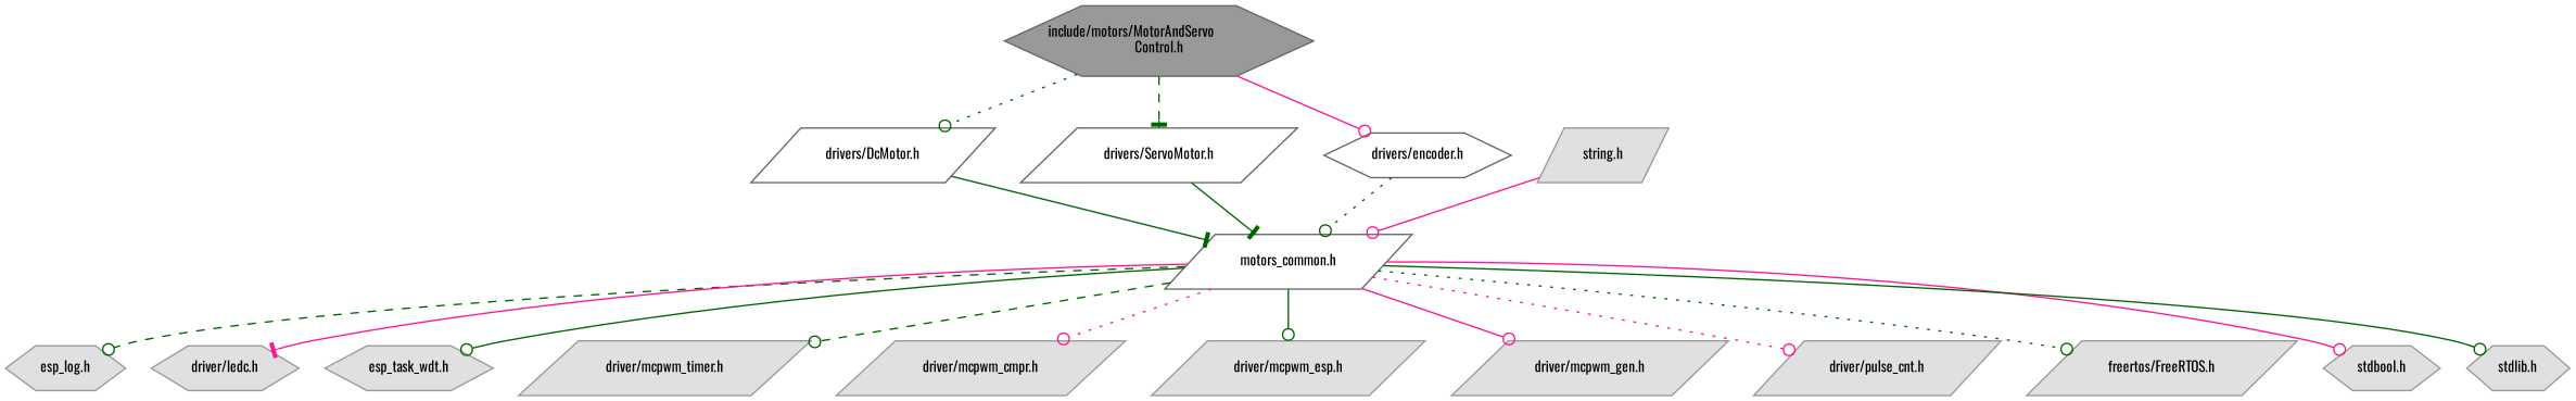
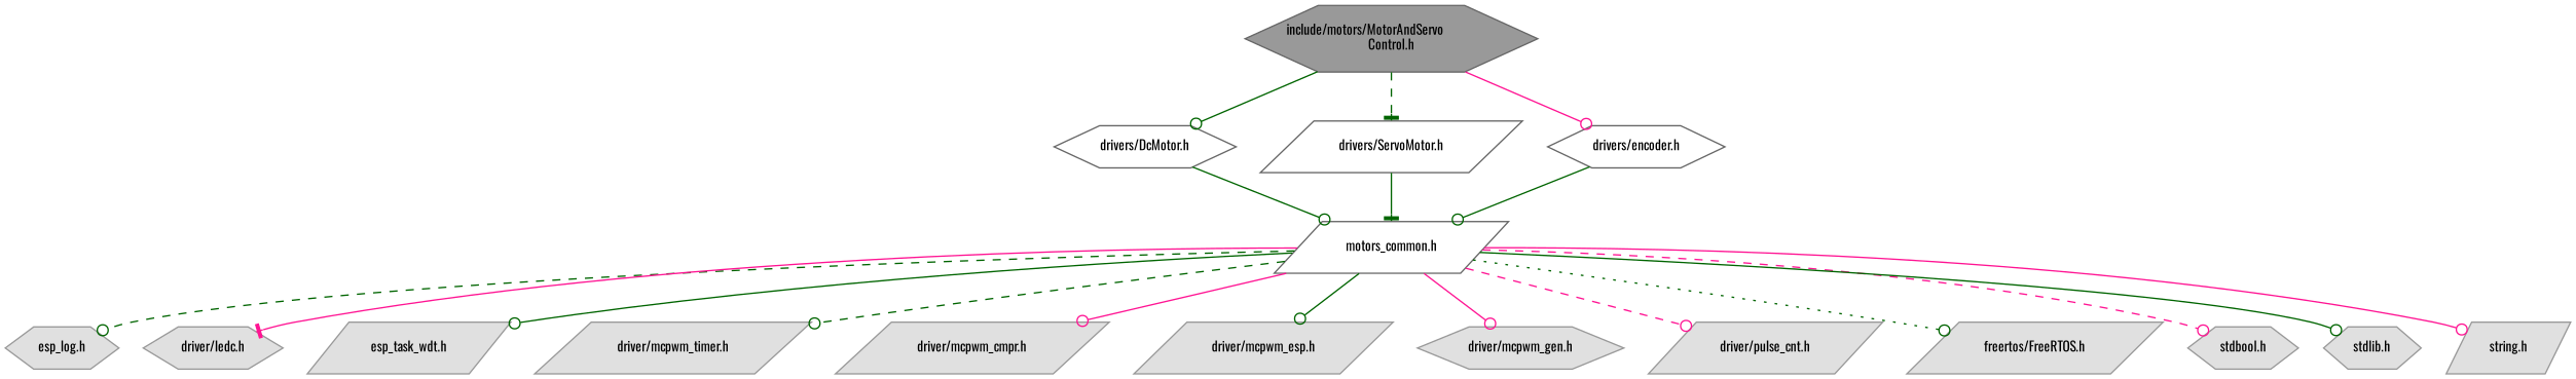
  digraph {
    fontname=Oswald
    node [color=grey60 fillcolor="#E0E0E0" fontname=Oswald fontsize=10 shape=parallelogram style=filled]
    edge [arrowhead=odot color=darkgreen fontname=Oswald fontsize=10 labelfontname=Helvetica labelfontsize=10 style=solid]
    n1 [color=gray40 fillcolor=grey60 fontcolor=black height=0.2 label="include/motors/MotorAndServo\lControl.h" shape=hexagon width=0.4]
-   n2 [color=grey40 fillcolor=white height=0.2 label="drivers/DcMotor.h" width=0.4]
+   n2 [color=grey40 fillcolor=white height=0.2 label="drivers/DcMotor.h" shape=hexagon width=0.4]
    n3 [color=grey40 fillcolor=white height=0.2 label="drivers/ServoMotor.h" width=0.4]
    n4 [color=grey40 fillcolor=white height=0.2 label="drivers/encoder.h" shape=hexagon width=0.4]
    n5 [color=grey40 fillcolor=white height=0.2 label="motors_common.h" width=0.4]
    n6 [height=0.2 label="esp_log.h" shape=hexagon width=0.4]
    n7 [height=0.2 label="driver/ledc.h" shape=hexagon width=0.4]
-   n8 [height=0.2 label="esp_task_wdt.h" shape=hexagon width=0.4]
+   n8 [height=0.2 label="esp_task_wdt.h" width=0.4]
    n9 [height=0.2 label="driver/mcpwm_timer.h" width=0.4]
    n10 [height=0.2 label="driver/mcpwm_cmpr.h" width=0.4]
    n11 [height=0.2 label="driver/mcpwm_esp.h" width=0.4]
-   n12 [height=0.2 label="driver/mcpwm_gen.h" width=0.4]
+   n12 [height=0.2 label="driver/mcpwm_gen.h" shape=hexagon width=0.4]
    n13 [height=0.2 label="driver/pulse_cnt.h" width=0.4]
    n14 [height=0.2 label="freertos/FreeRTOS.h" width=0.4]
    n15 [height=0.2 label="stdbool.h" shape=hexagon width=0.4]
    n16 [height=0.2 label="stdlib.h" shape=hexagon width=0.4]
    n17 [height=0.2 label="string.h" width=0.4]
-   n1 -> n2 [style=dotted]
+   n1 -> n2
    n1 -> n3 [arrowhead=tee style=dashed]
    n1 -> n4 [color=deeppink]
-   n2 -> n5 [arrowhead=tee]
+   n2 -> n5
    n3 -> n5 [arrowhead=tee]
-   n4 -> n5 [style=dotted]
+   n4 -> n5
    n5 -> n6 [style=dashed]
    n5 -> n7 [arrowhead=tee color=deeppink]
    n5 -> n8
    n5 -> n9 [style=dashed]
-   n5 -> n10 [color=deeppink style=dotted]
+   n5 -> n10 [color=deeppink]
    n5 -> n11
    n5 -> n12 [color=deeppink]
-   n5 -> n13 [color=deeppink style=dotted]
+   n5 -> n13 [color=deeppink style=dashed]
    n5 -> n14 [style=dotted]
-   n5 -> n15 [color=deeppink]
+   n5 -> n15 [color=deeppink style=dashed]
    n5 -> n16
-   n17 -> n5 [color=deeppink]
+   n5 -> n17 [color=deeppink]
  }
